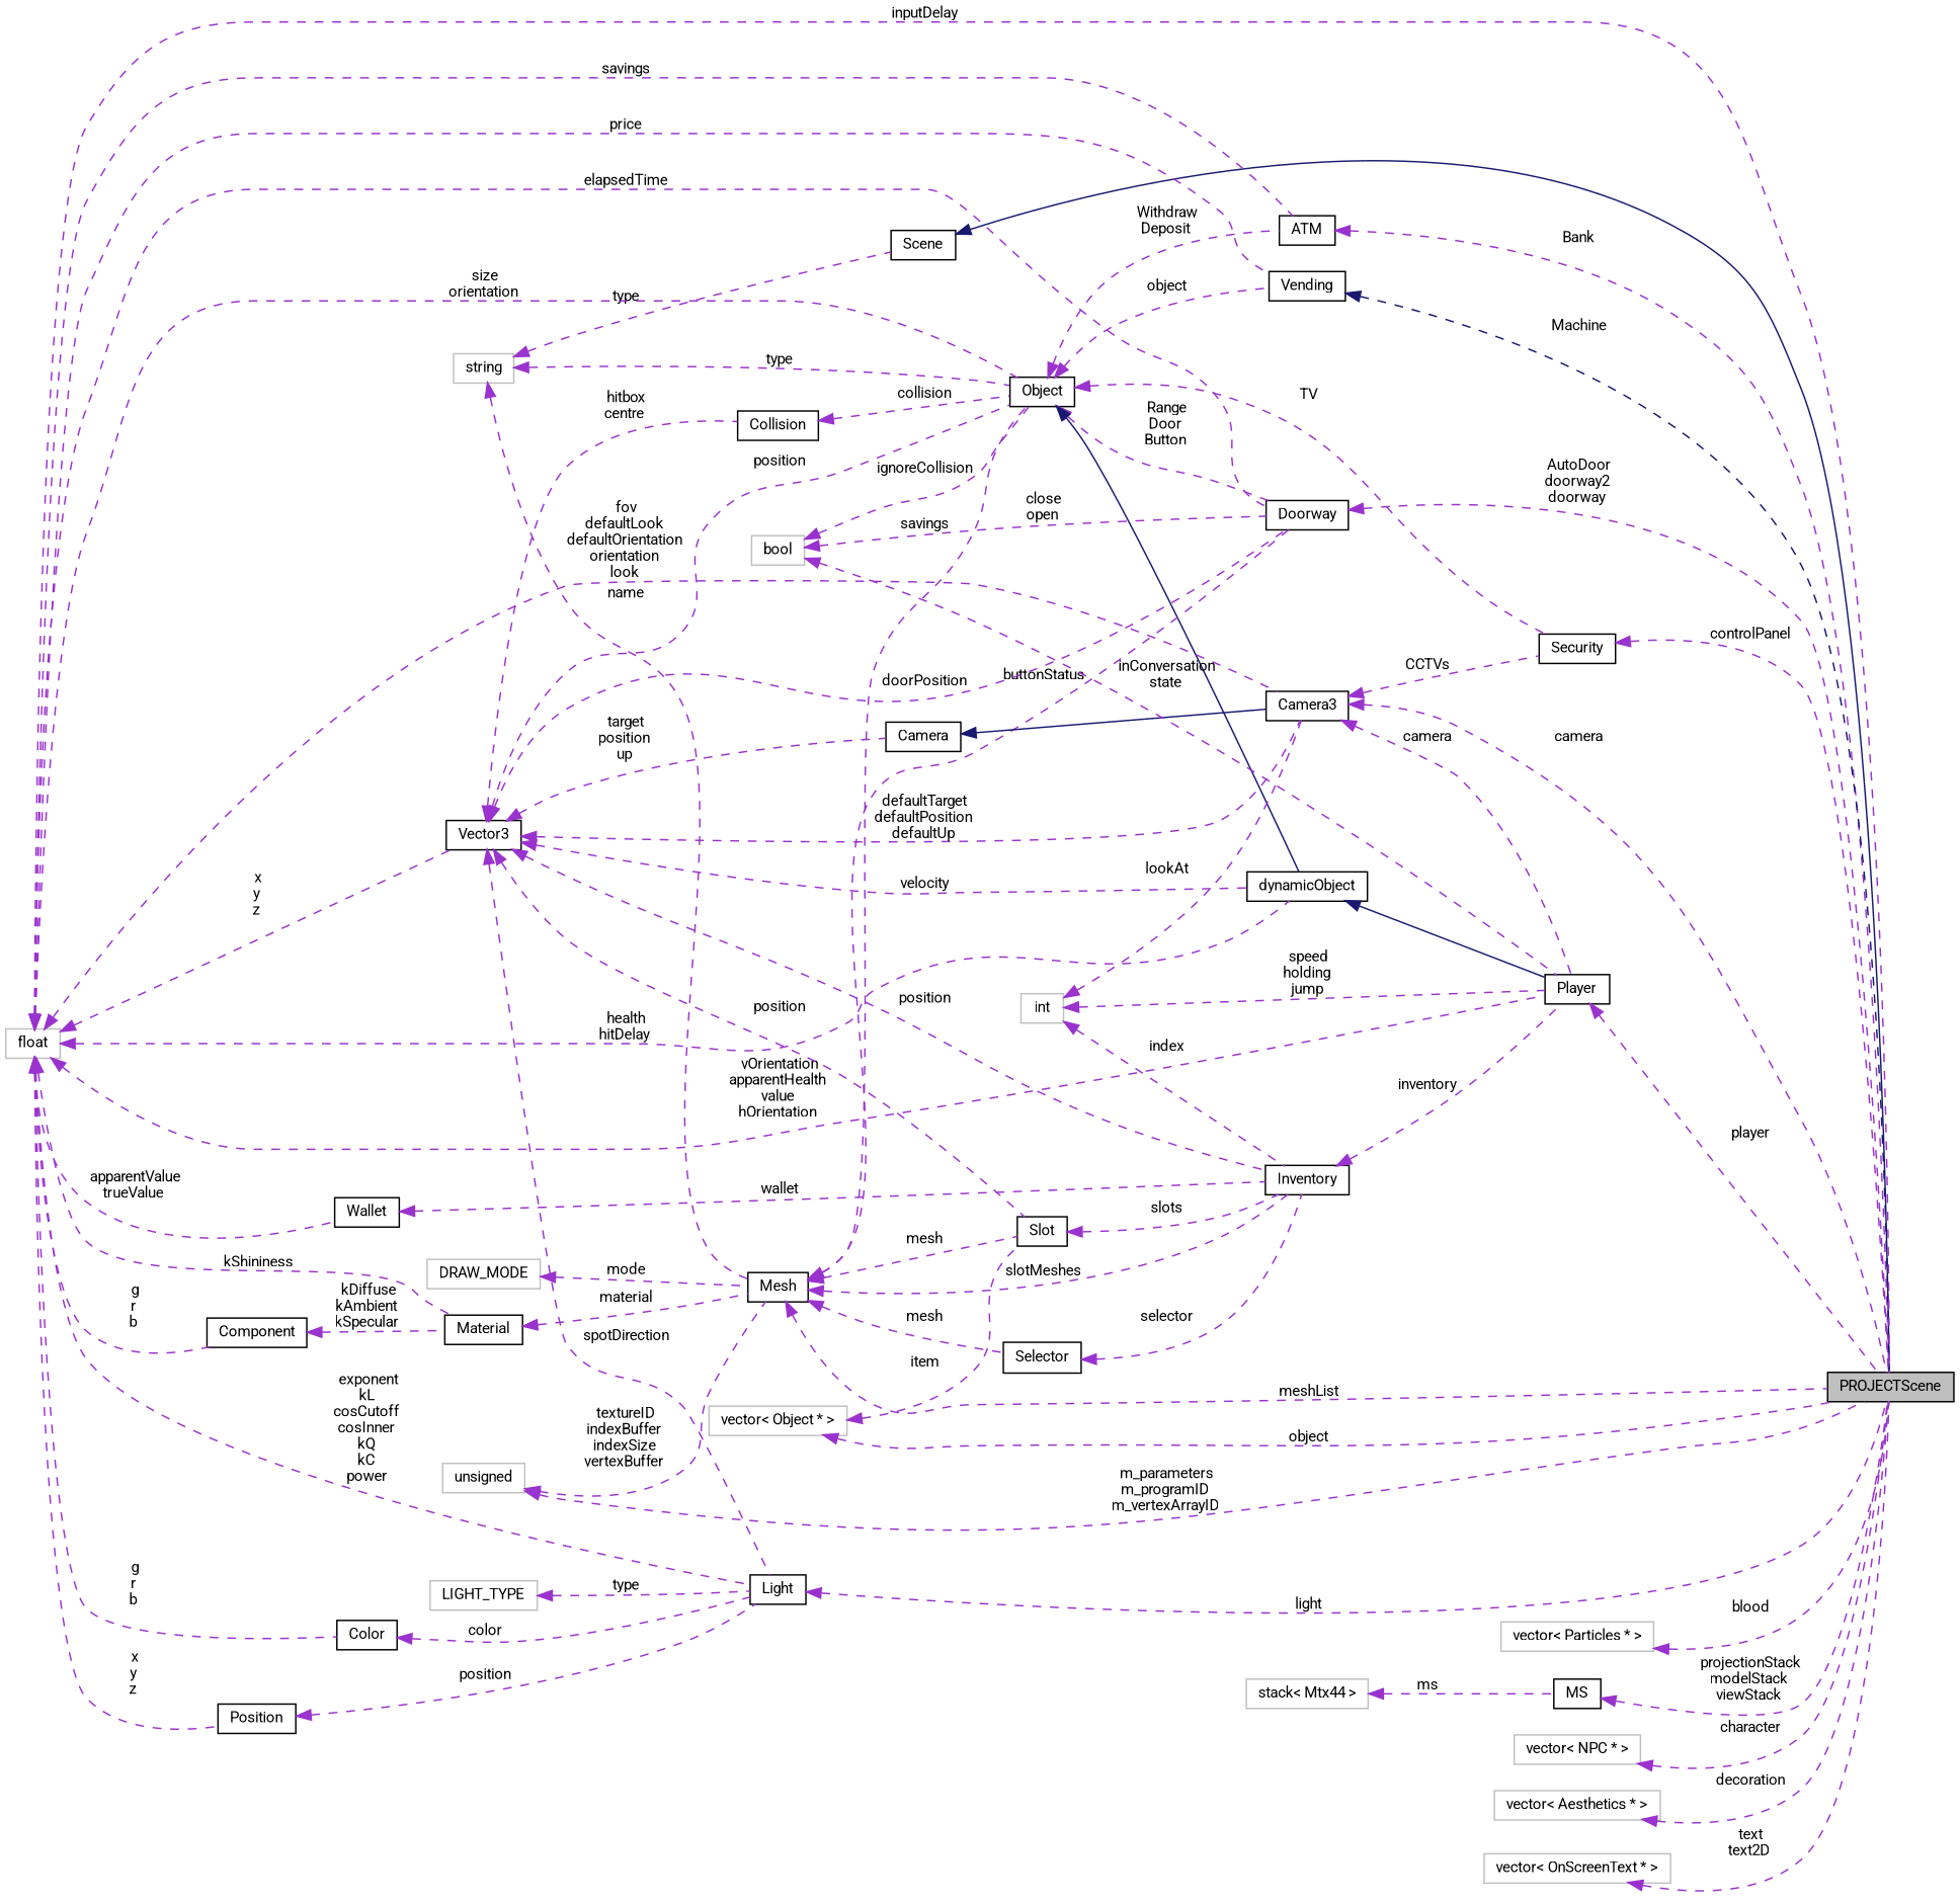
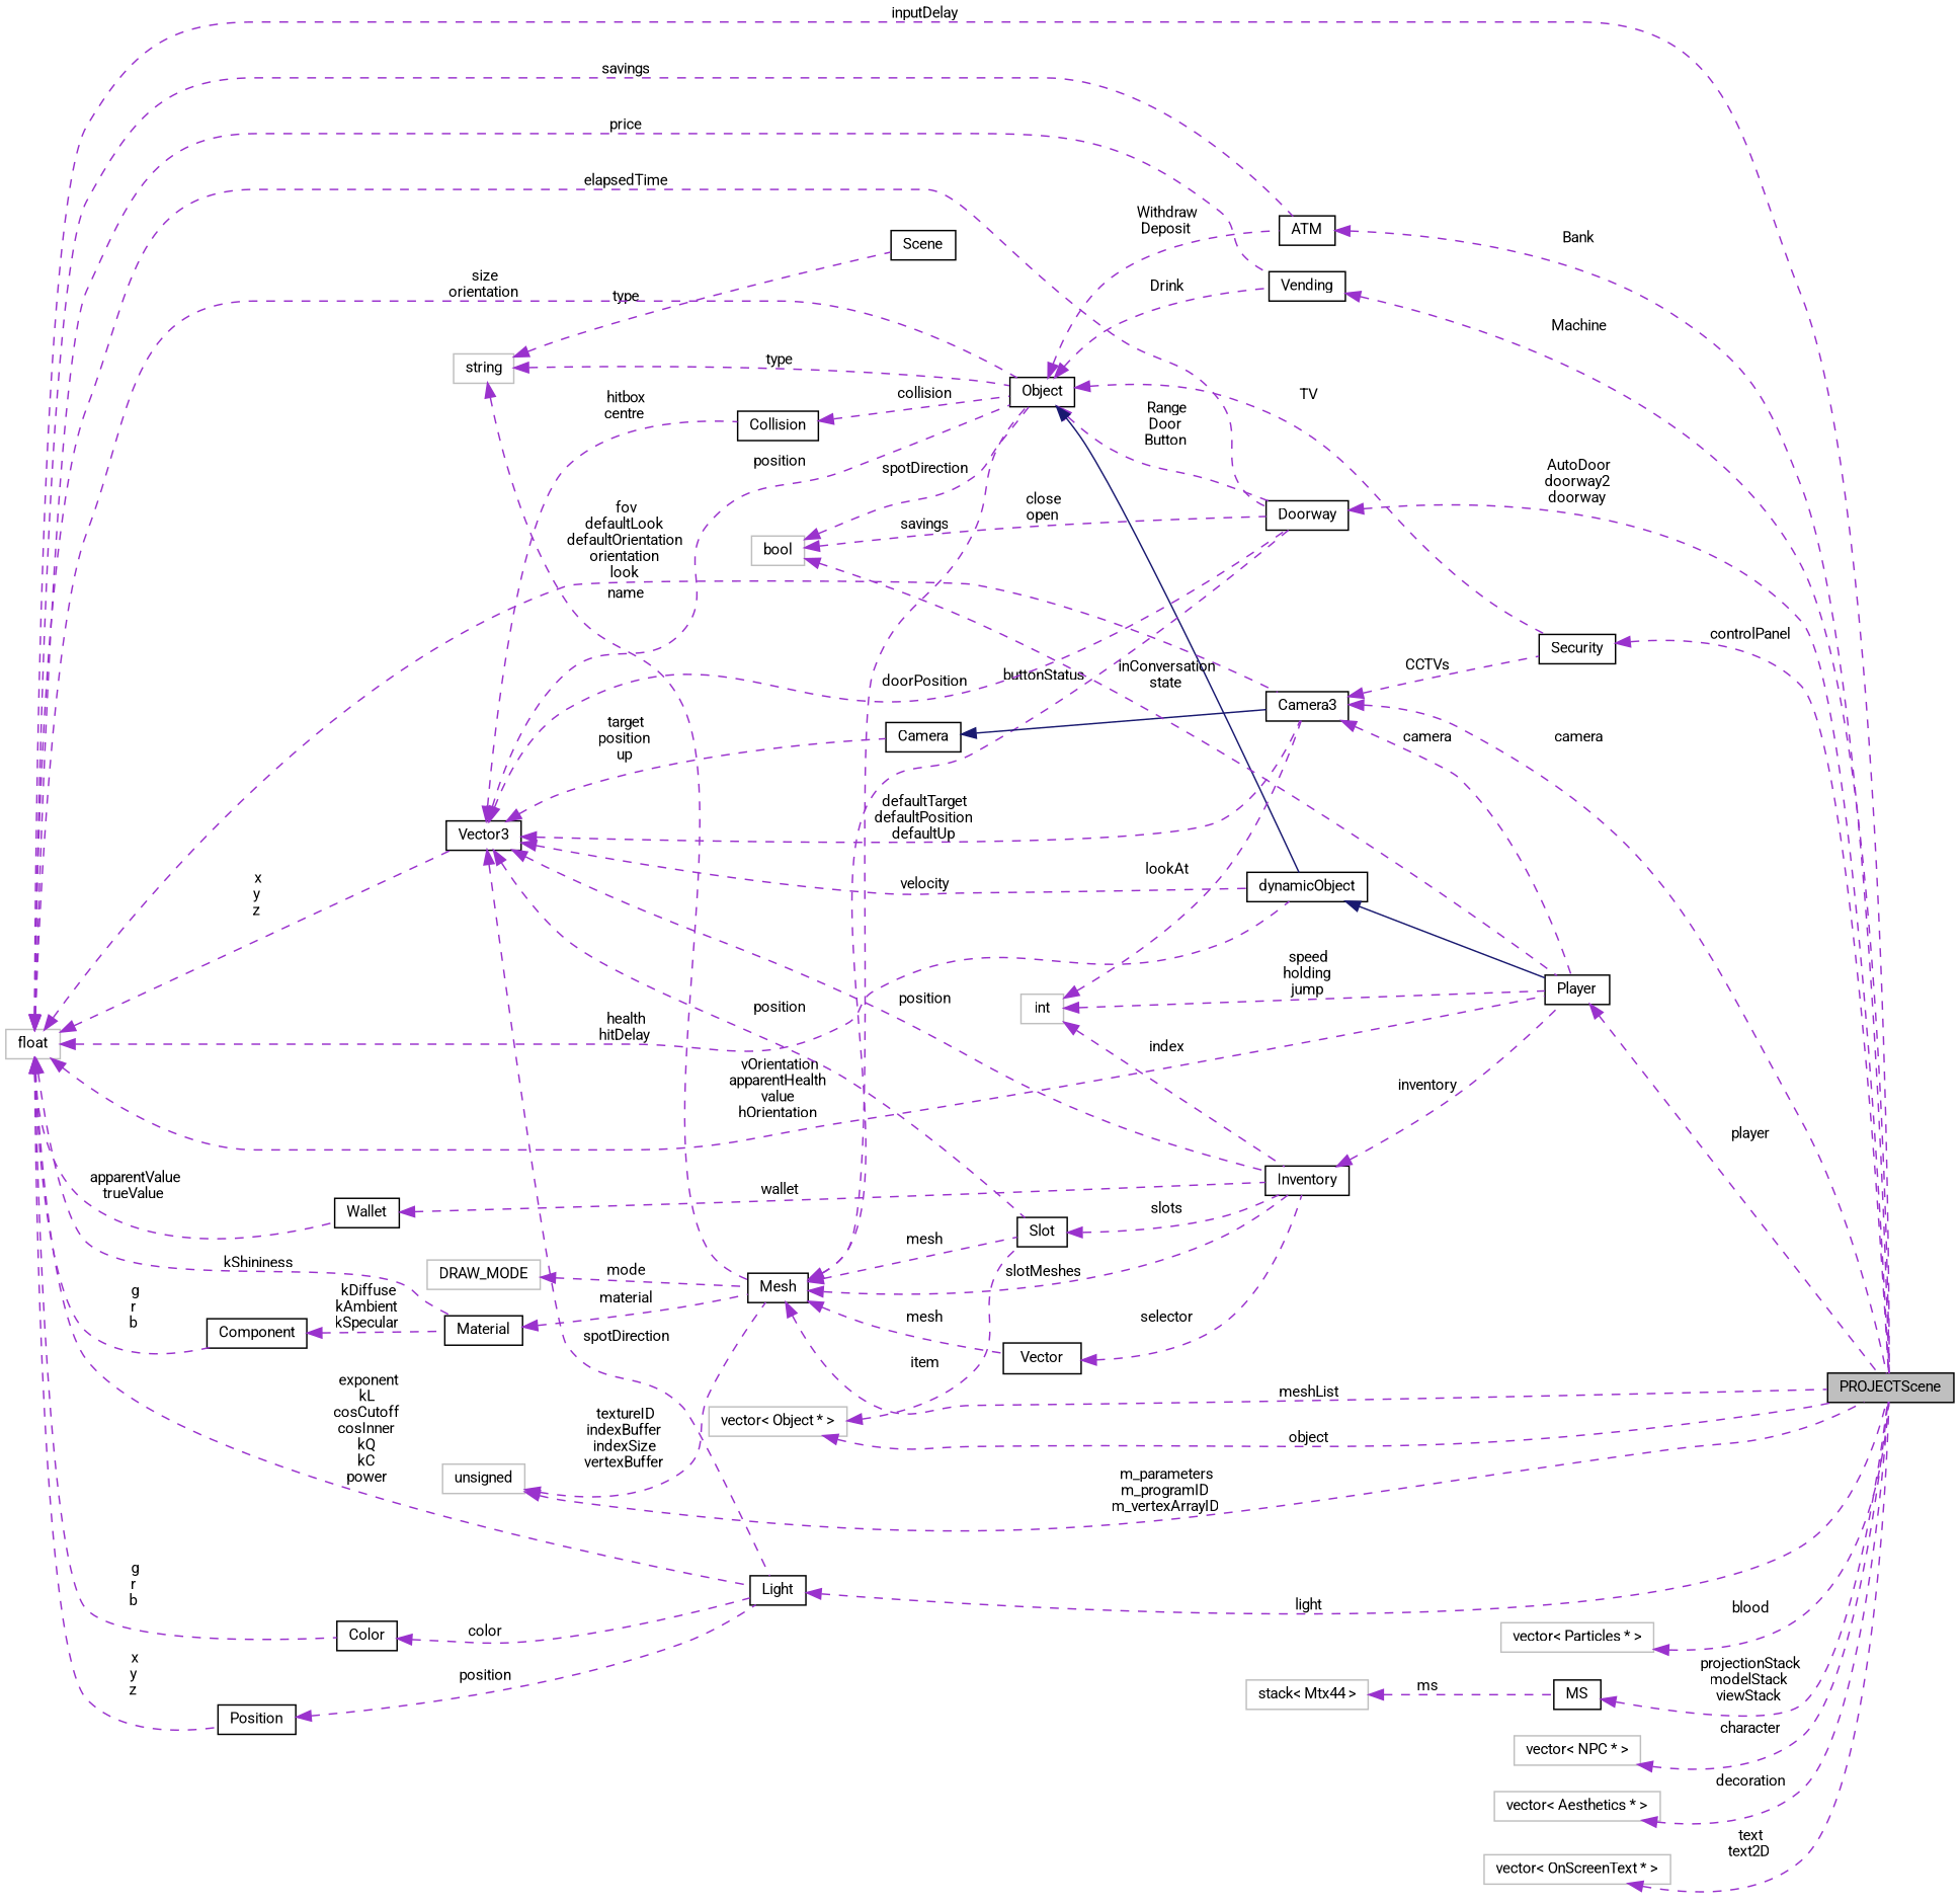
  digraph {
    fontname=Roboto
    rankdir=LR
    node [color=black fontname=Roboto fontsize=10 shape=record]
    edge [color=darkorchid3 dir=back fontname=Roboto fontsize=10 labelfontname=Helvetica labelfontsize=10 style=dashed]
    n1 [fillcolor=grey75 fontcolor=black height=0.2 label=PROJECTScene style=filled width=0.4]
    n2 [height=0.2 label=Scene width=0.4]
    n3 [color=grey75 height=0.2 label=string width=0.4]
    n4 [height=0.2 label=Object width=0.4]
    n5 [height=0.2 label=Mesh width=0.4]
    n6 [height=0.2 label=ATM width=0.4]
    n7 [height=0.2 label=Doorway width=0.4]
    n8 [height=0.2 label=dynamicObject width=0.4]
    n9 [height=0.2 label=Vending width=0.4]
    n10 [height=0.2 label=Security width=0.4]
    n11 [height=0.2 label=Inventory width=0.4]
    n12 [height=0.2 label=Slot width=0.4]
-   n13 [height=0.2 label=Selector width=0.4]
+   n13 [height=0.2 label=Vector width=0.4]
    n14 [height=0.2 label=Light width=0.4]
-   n15 [color=grey75 height=0.2 label=LIGHT_TYPE width=0.4]
    n16 [color=grey75 height=0.2 label=float width=0.4]
    n17 [height=0.2 label=Vector3 width=0.4]
    n18 [height=0.2 label=Position width=0.4]
    n19 [height=0.2 label=Color width=0.4]
    n20 [height=0.2 label=Camera3 width=0.4]
    n21 [height=0.2 label=Material width=0.4]
    n22 [height=0.2 label=Component width=0.4]
    n23 [height=0.2 label=Player width=0.4]
    n24 [height=0.2 label=Wallet width=0.4]
    n25 [height=0.2 label=Camera width=0.4]
    n26 [height=0.2 label=Collision width=0.4]
    n27 [color=grey75 height=0.2 label=int width=0.4]
    n28 [color=grey75 height=0.2 label="vector\< Particles * \>" width=0.4]
    n29 [height=0.2 label=MS width=0.4]
    n30 [color=grey75 height=0.2 label="stack\< Mtx44 \>" width=0.4]
    n31 [color=grey75 height=0.2 label="vector\< NPC * \>" width=0.4]
    n32 [color=grey75 height=0.2 label=bool width=0.4]
    n33 [color=grey75 height=0.2 label=DRAW_MODE width=0.4]
    n34 [color=grey75 height=0.2 label=unsigned width=0.4]
    n35 [color=grey75 height=0.2 label="vector\< Aesthetics * \>" width=0.4]
    n36 [color=grey75 height=0.2 label="vector\< Object * \>" width=0.4]
    n37 [color=grey75 height=0.2 label="vector\< OnScreenText * \>" width=0.4]
-   n2 -> n1 [color=midnightblue style=solid]
    n3 -> n2 [label=" type"]
    n3 -> n4 [label=" type"]
    n3 -> n5 [label=" name"]
    n4 -> n6 [label=" Withdraw\nDeposit"]
    n4 -> n7 [label=" Range\nDoor\nButton"]
    n4 -> n8 [color=midnightblue style=solid]
-   n4 -> n9 [label=" object"]
+   n4 -> n9 [label=" Drink"]
    n4 -> n10 [label=" TV"]
    n5 -> n1 [label=" meshList"]
    n5 -> n4 [label=" savings"]
    n5 -> n7 [label=" buttonStatus"]
    n5 -> n11 [label=" slotMeshes"]
    n5 -> n12 [label=" mesh"]
    n5 -> n13 [label=" mesh"]
    n6 -> n1 [label=" Bank"]
    n7 -> n1 [label=" AutoDoor\ndoorway2\ndoorway"]
    n8 -> n23 [color=midnightblue style=solid]
-   n9 -> n1 [color=midnightblue label=" Machine"]
+   n9 -> n1 [label=" Machine"]
    n10 -> n1 [label=" controlPanel"]
    n11 -> n23 [label=" inventory"]
    n12 -> n11 [label=" slots"]
    n13 -> n11 [label=" selector"]
    n14 -> n1 [label=" light"]
-   n15 -> n14 [label=" type"]
    n16 -> n1 [label=" inputDelay"]
    n16 -> n4 [label=" size\norientation"]
    n16 -> n6 [label=" savings"]
    n16 -> n7 [label=" elapsedTime"]
    n16 -> n8 [label=" health\nhitDelay"]
    n16 -> n9 [label=" price"]
    n16 -> n14 [label=" exponent\nkL\ncosCutoff\ncosInner\nkQ\nkC\npower"]
    n16 -> n17 [label=" x\ny\nz"]
    n16 -> n18 [label=" x\ny\nz"]
    n16 -> n19 [label=" g\nr\nb"]
    n16 -> n20 [label=" fov\ndefaultLook\ndefaultOrientation\norientation\nlook"]
    n16 -> n21 [label=" kShininess"]
    n16 -> n22 [label=" g\nr\nb"]
    n16 -> n23 [label=" vOrientation\napparentHealth\nvalue\nhOrientation"]
    n16 -> n24 [label=" apparentValue\ntrueValue"]
    n17 -> n4 [label=" position"]
    n17 -> n7 [label=" doorPosition"]
    n17 -> n8 [label=" velocity"]
    n17 -> n11 [label=" position"]
    n17 -> n12 [label=" position"]
    n17 -> n14 [label=" spotDirection"]
    n17 -> n20 [label=" defaultTarget\ndefaultPosition\ndefaultUp"]
    n17 -> n25 [label=" target\nposition\nup"]
    n17 -> n26 [label=" hitbox\ncentre"]
    n18 -> n14 [label=" position"]
    n19 -> n14 [label=" color"]
    n20 -> n1 [label=" camera"]
    n20 -> n10 [label=" CCTVs"]
    n20 -> n23 [label=" camera"]
    n21 -> n5 [label=" material"]
    n22 -> n21 [label=" kDiffuse\nkAmbient\nkSpecular"]
    n23 -> n1 [label=" player"]
    n24 -> n11 [label=" wallet"]
    n25 -> n20 [color=midnightblue style=solid]
    n26 -> n4 [label=" collision"]
    n27 -> n11 [label=" index"]
    n27 -> n20 [label=" lookAt"]
    n27 -> n23 [label=" speed\nholding\njump"]
    n28 -> n1 [label=" blood"]
    n29 -> n1 [label=" projectionStack\nmodelStack\nviewStack"]
    n30 -> n29 [label=" ms"]
    n31 -> n1 [label=" character"]
-   n32 -> n4 [label=" ignoreCollision"]
+   n32 -> n4 [label=" spotDirection"]
    n32 -> n7 [label=" close\nopen"]
    n32 -> n23 [label=" inConversation\nstate"]
    n33 -> n5 [label=" mode"]
    n34 -> n1 [label=" m_parameters\nm_programID\nm_vertexArrayID"]
    n34 -> n5 [label=" textureID\nindexBuffer\nindexSize\nvertexBuffer"]
    n35 -> n1 [label=" decoration"]
    n36 -> n1 [label=" object"]
    n36 -> n12 [label=" item"]
    n37 -> n1 [label=" text\ntext2D"]
  }
